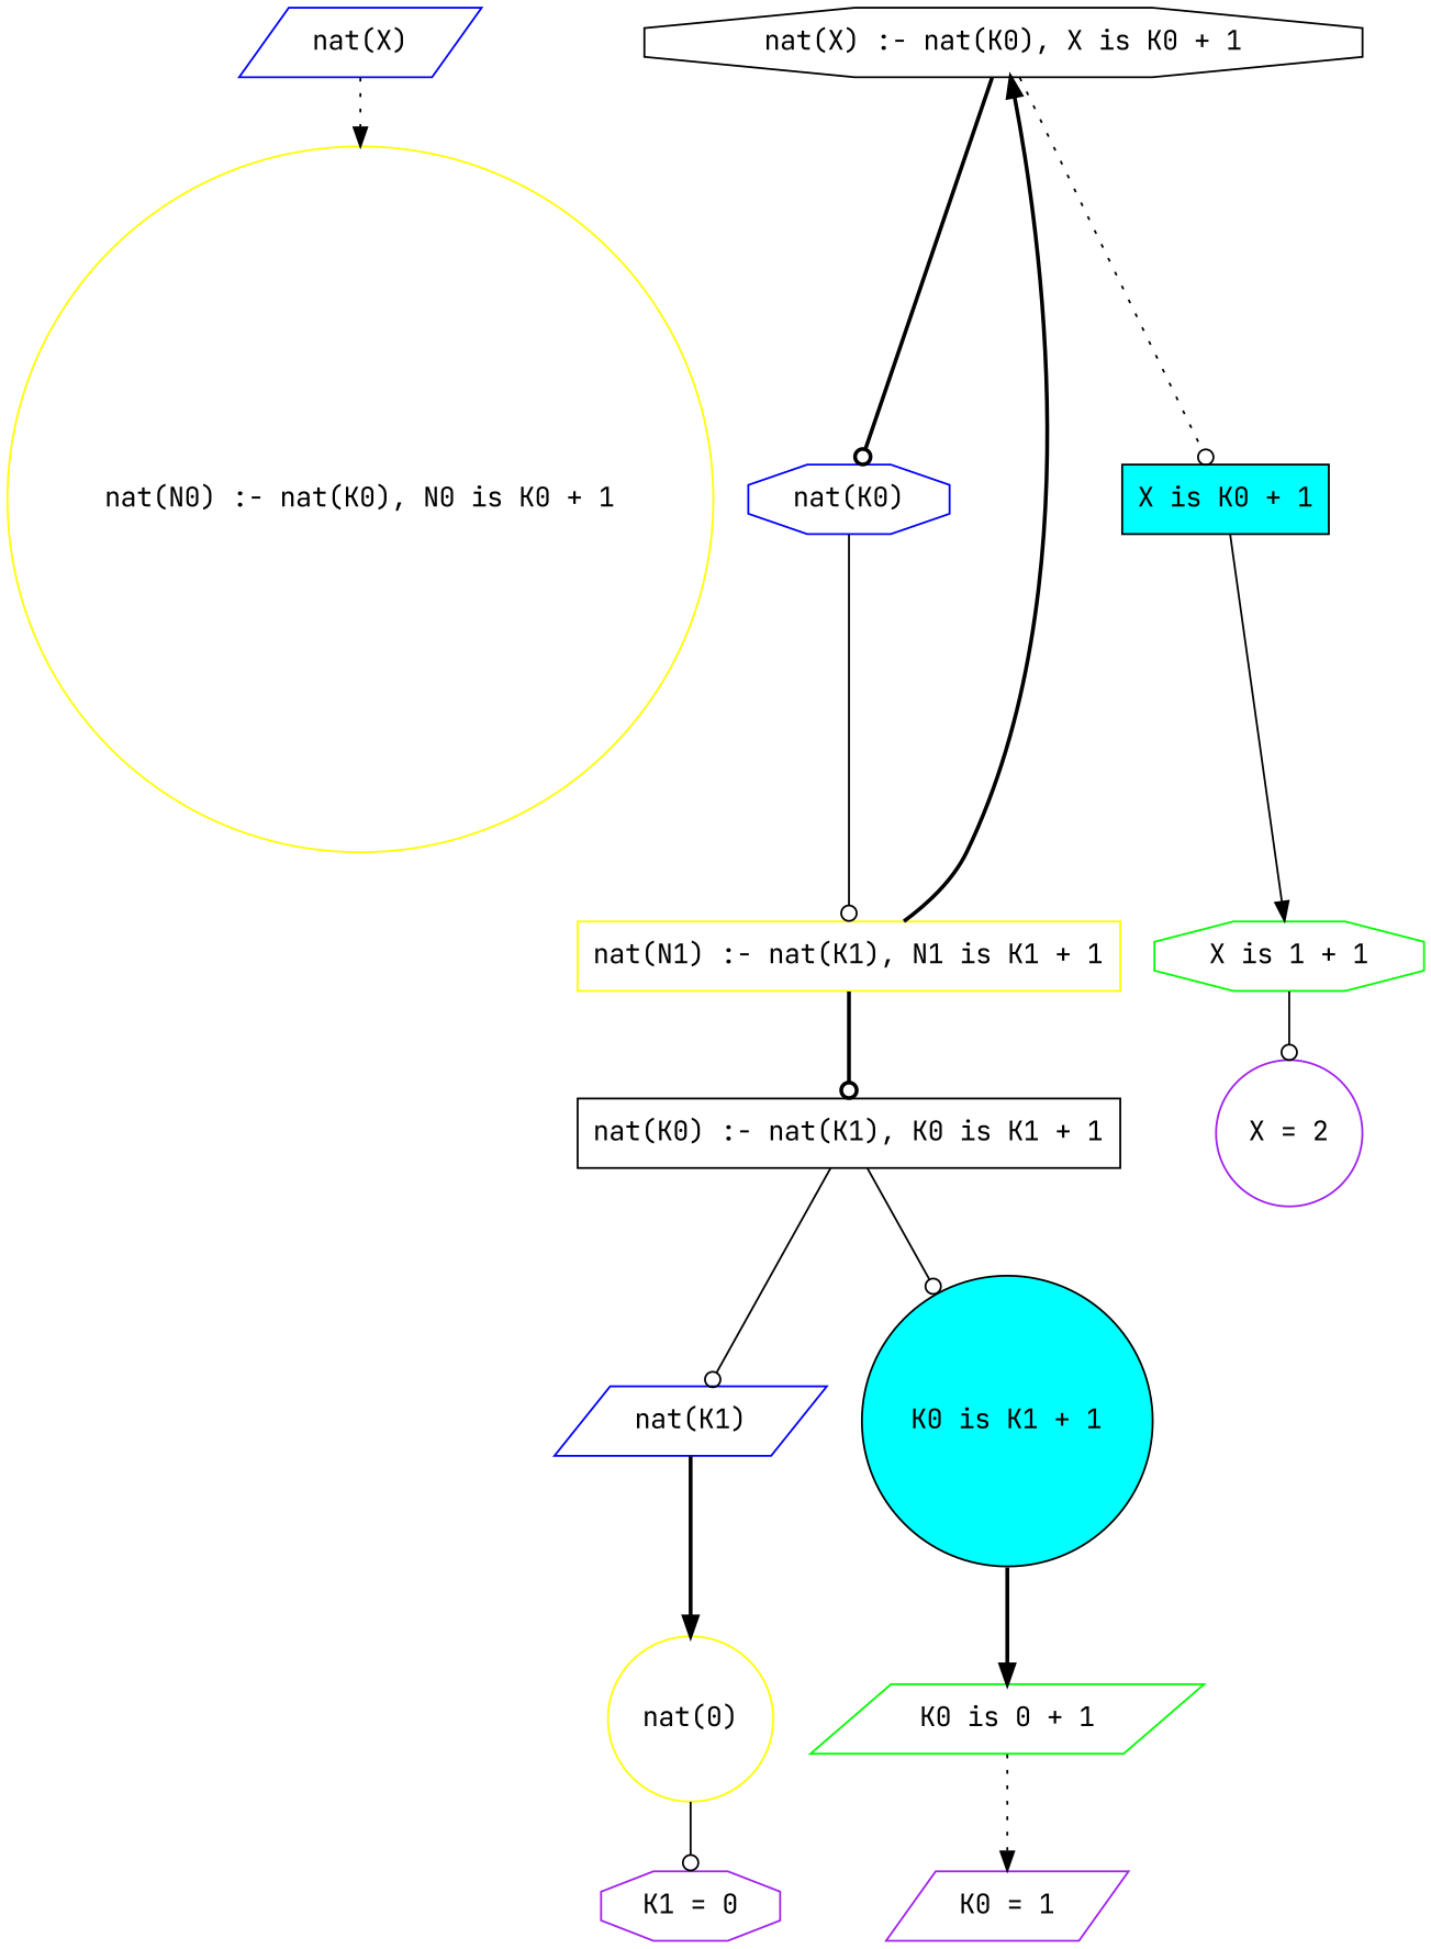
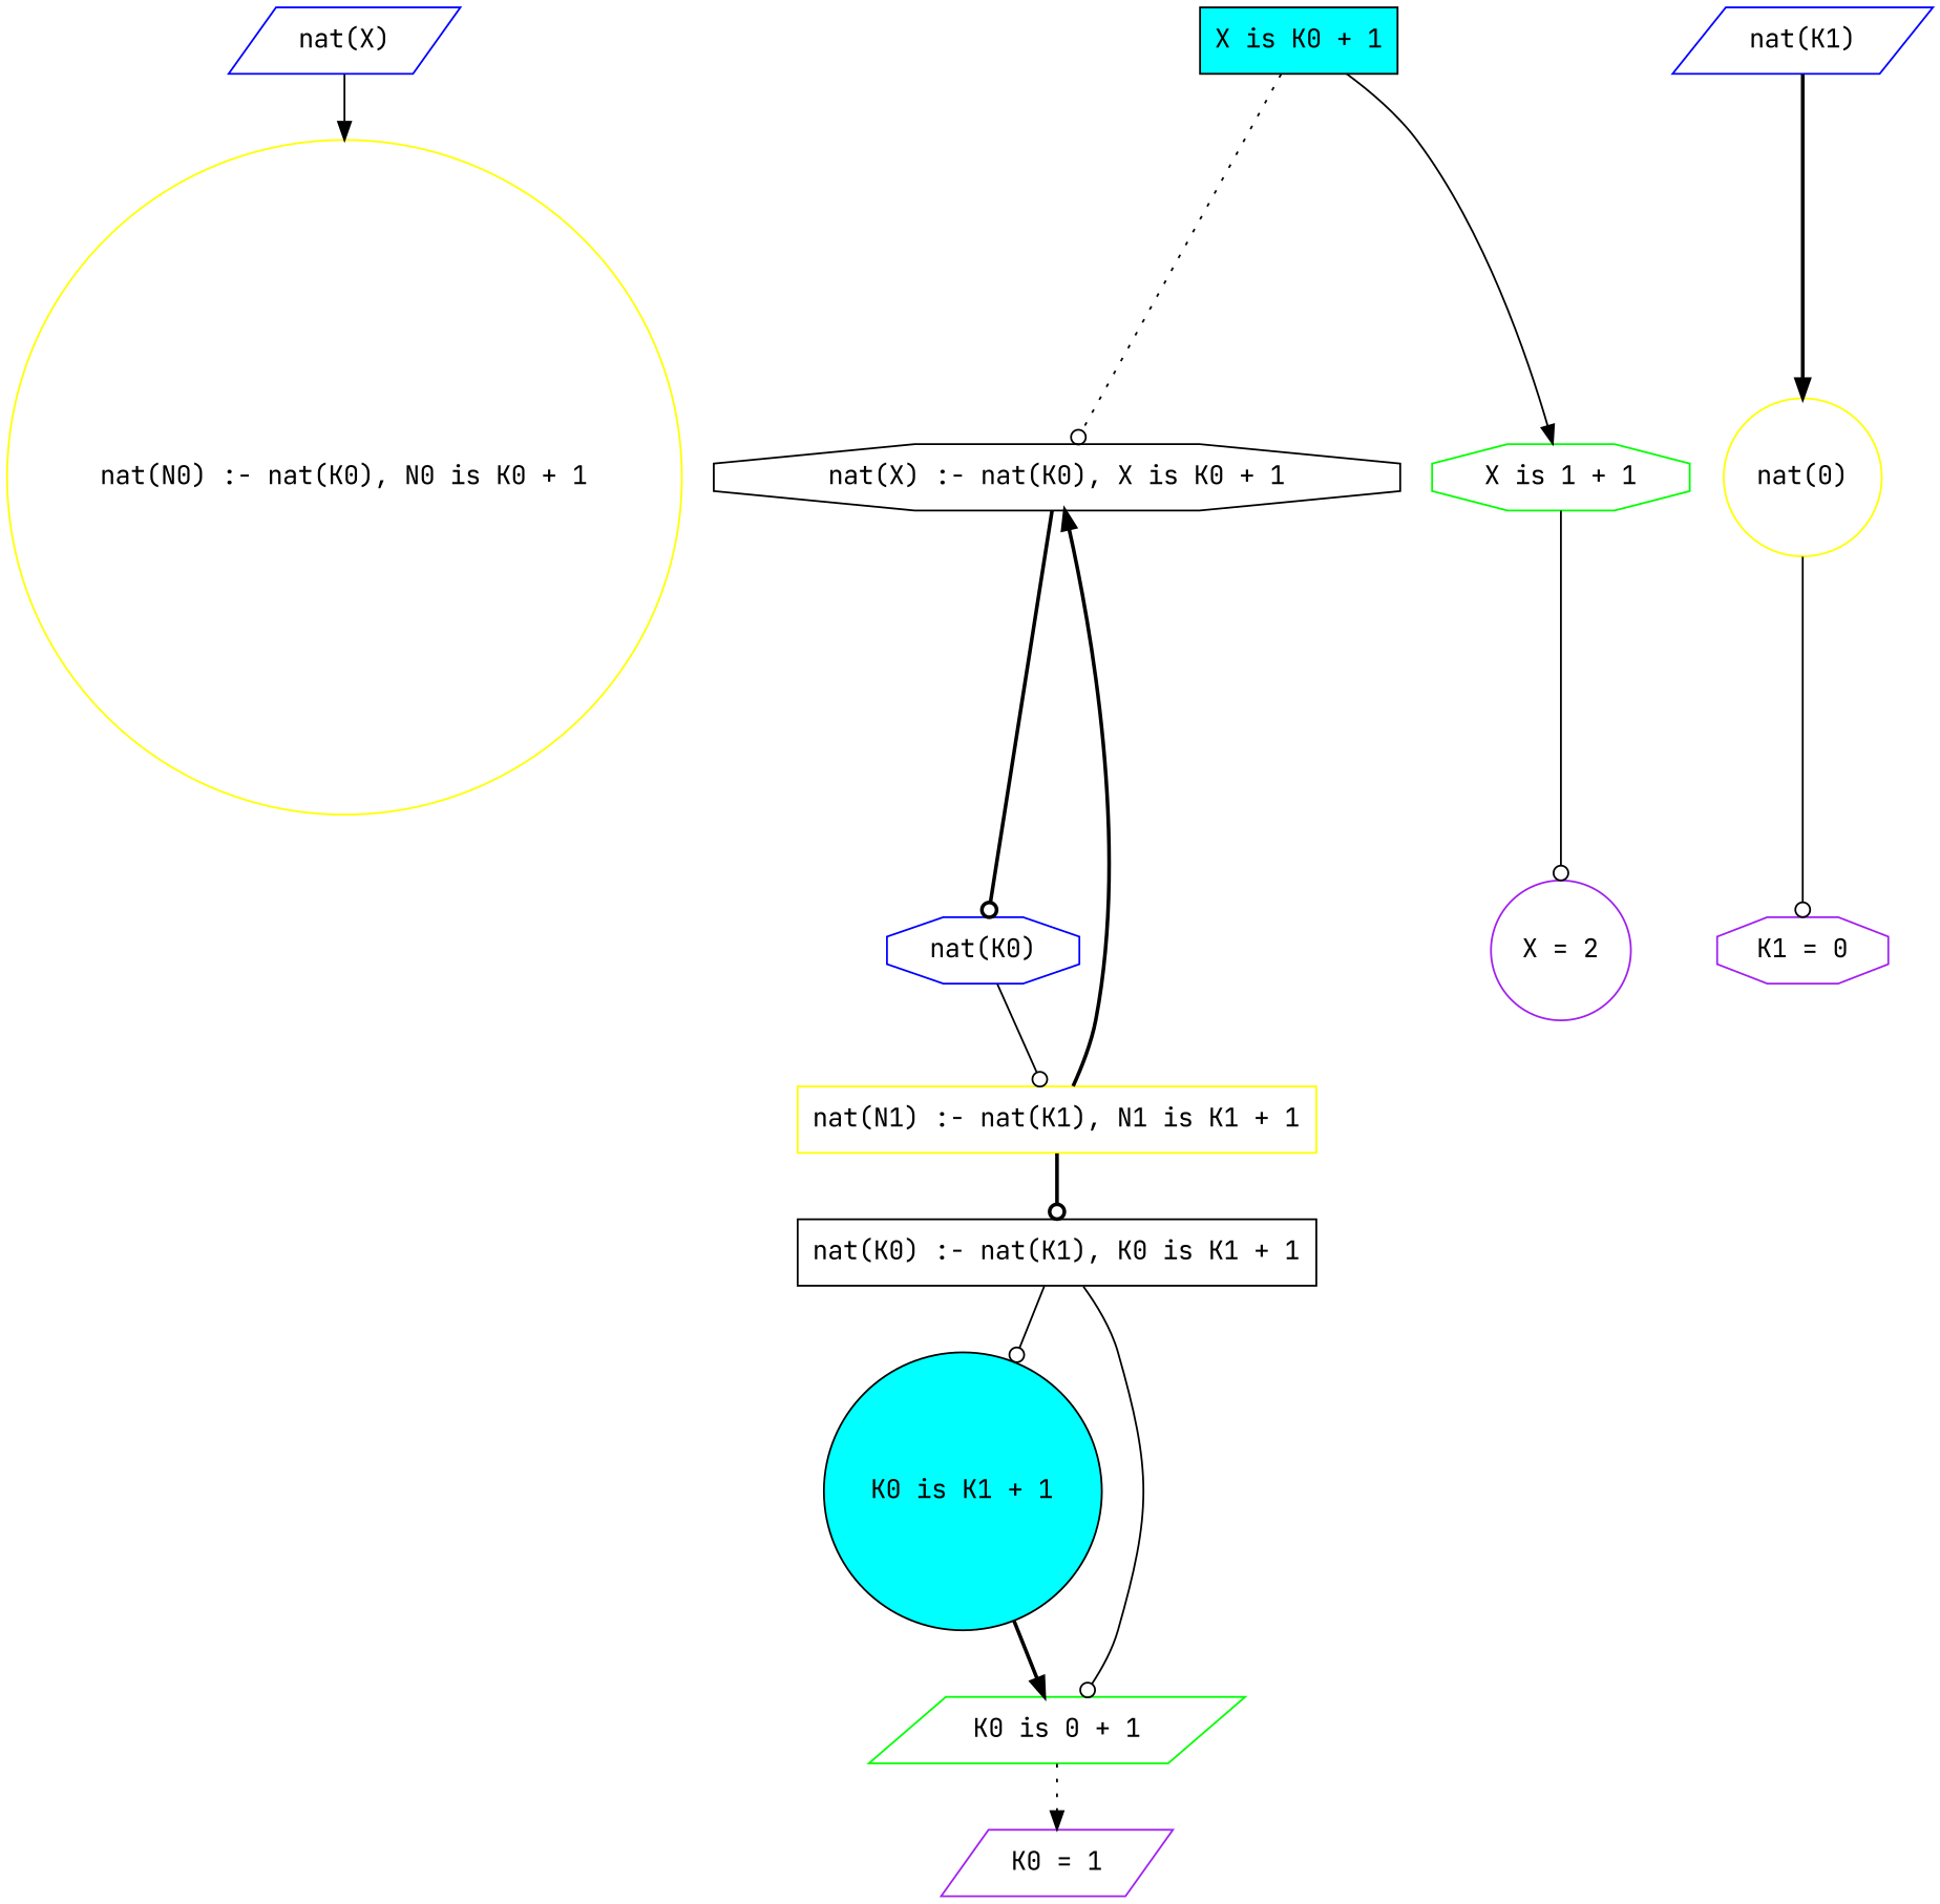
  digraph {
    fontname="JetBrains Mono"
    node [fontname="JetBrains Mono" shape=parallelogram]
    edge [arrowhead=odot fontname="JetBrains Mono" style=solid]
    n1 [color=blue label="nat(X)"]
    n2 [color=yellow label="nat(N0) :- nat(K0), N0 is K0 + 1" shape=circle]
    n3 [label="nat(X) :- nat(K0), X is K0 + 1" shape=octagon]
    n4 [color=blue label="nat(K0)" shape=octagon]
    n5 [fillcolor=cyan label="X is K0 + 1" shape=box style=filled]
    n6 [color=yellow label="nat(N1) :- nat(K1), N1 is K1 + 1" shape=box]
    n7 [color=green label="X is 1 + 1" shape=octagon]
    n8 [label="nat(K0) :- nat(K1), K0 is K1 + 1" shape=box]
    n9 [color=purple label="X = 2" shape=circle]
    n10 [color=blue label="nat(K1)"]
    n11 [fillcolor=cyan label="K0 is K1 + 1" shape=circle style=filled]
    n12 [color=yellow label="nat(0)" shape=circle]
    n13 [color=green label="K0 is 0 + 1"]
    n14 [color=purple label="K1 = 0" shape=octagon]
    n15 [color=purple label="K0 = 1"]
-   n1 -> n2 [arrowhead=normal style=dotted]
+   n1 -> n2 [arrowhead=normal]
    n3 -> n4 [style=bold]
-   n3 -> n5 [style=dotted]
+   n5 -> n3 [style=dotted]
    n4 -> n6
    n5 -> n7 [arrowhead=normal]
    n6 -> n3 [arrowhead=normal style=bold]
    n6 -> n8 [style=bold]
    n7 -> n9
-   n8 -> n10
+   n8 -> n13
    n8 -> n11
    n10 -> n12 [arrowhead=normal style=bold]
    n11 -> n13 [arrowhead=normal style=bold]
    n12 -> n14
    n13 -> n15 [arrowhead=normal style=dotted]
  }
